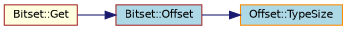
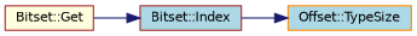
  digraph {
    rankdir=LR
    node [color=brown fillcolor=lightblue fontname=Helvetica fontsize=10 shape=record style=filled]
    edge [color=midnightblue fontname=Helvetica fontsize=10 labelfontname=Helvetica labelfontsize=10 style=solid]
    n1 [fillcolor=lightyellow fontcolor=black height=0.2 label="Bitset::Get" width=0.4]
-   n2 [height=0.2 label="Bitset::Offset" width=0.4]
+   n2 [height=0.2 label="Bitset::Index" width=0.4]
    n3 [color=darkorange height=0.2 label="Offset::TypeSize" width=0.4]
    n1 -> n2
    n2 -> n3
  }
